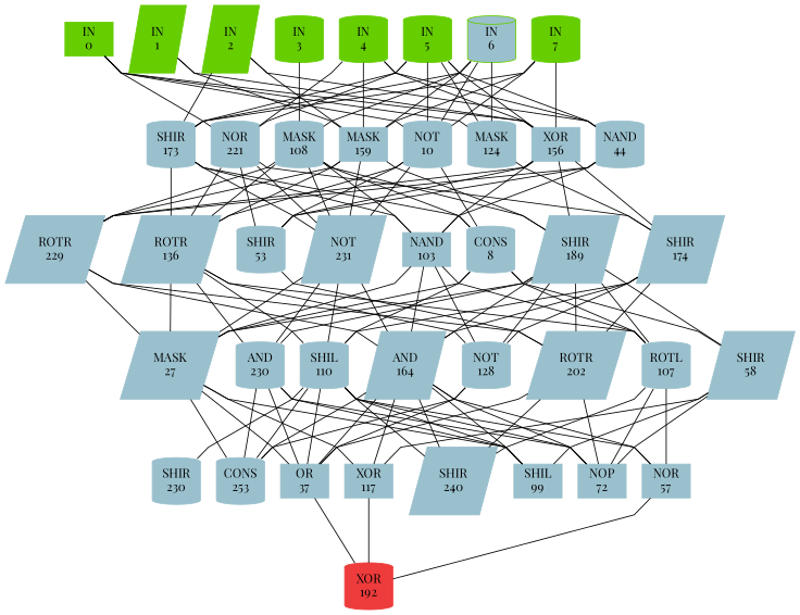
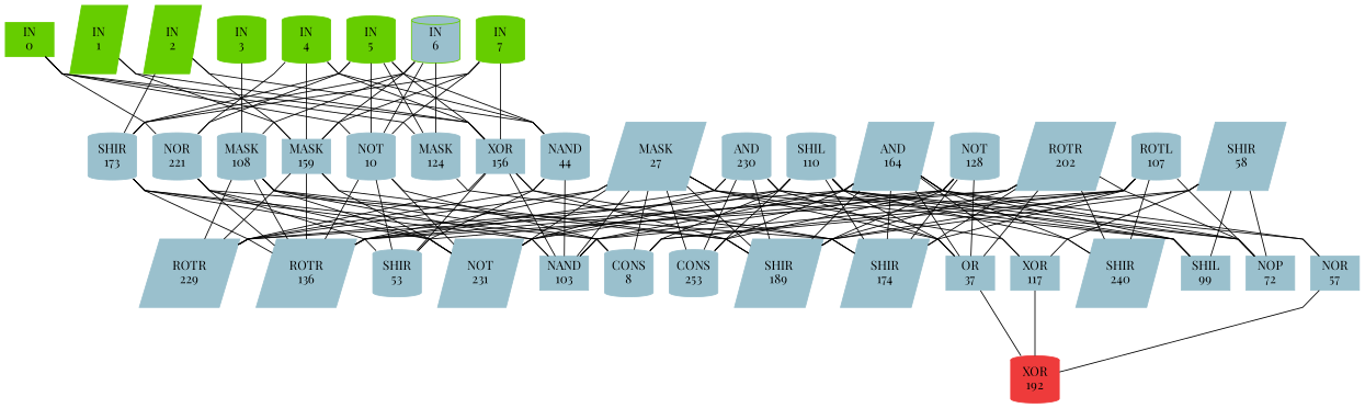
  graph {
    fontname="Playfair Display"
    ordering=out
    rankdir=BT
    ranksep=0.75
    splines=polyline
    node [color=lightblue3 fontname="Playfair Display" shape=cylinder style=filled]
    edge [fontname="Playfair Display" style=solid]
    n1 [color=chartreuse3 label="IN\n0" shape=box]
    n2 [color=chartreuse3 label="IN\n1" shape=parallelogram]
    n3 [color=chartreuse3 label="IN\n2" shape=parallelogram]
    n4 [color=chartreuse3 label="IN\n3"]
    n5 [color=chartreuse3 label="IN\n4"]
    n6 [color=chartreuse3 label="IN\n5"]
    n7 [color=chartreuse3 fillcolor=lightblue3 label="IN\n6"]
    n8 [color=chartreuse3 label="IN\n7"]
    n9 [label="SHIR\n173"]
    n10 [label="NOR\n221"]
    n11 [label="MASK\n108"]
    n12 [label="MASK\n159" shape=box]
    n13 [label="NOT\n10"]
    n14 [label="MASK\n124"]
    n15 [label="XOR\n156" shape=box]
    n16 [label="NAND\n44"]
    n17 [label="ROTR\n229" shape=parallelogram]
    n18 [label="ROTR\n136" shape=parallelogram]
    n19 [label="SHIR\n53"]
    n20 [label="NOT\n231" shape=parallelogram]
    n21 [label="NAND\n103" shape=box]
    n22 [label="CONS\n8"]
    n23 [label="SHIR\n189" shape=parallelogram]
    n24 [label="SHIR\n174" shape=parallelogram]
    n25 [label="MASK\n27" shape=parallelogram]
    n26 [label="AND\n230"]
    n27 [label="SHIL\n110"]
    n28 [label="AND\n164" shape=parallelogram]
    n29 [label="NOT\n128"]
    n30 [label="ROTR\n202" shape=parallelogram]
    n31 [label="ROTL\n107"]
    n32 [label="SHIR\n58" shape=parallelogram]
-   n33 [label="SHIR\n230"]
    n34 [label="CONS\n253"]
    n35 [label="OR\n37" shape=box]
    n36 [label="XOR\n117" shape=box]
    n37 [label="SHIR\n240" shape=parallelogram]
    n38 [label="SHIL\n99" shape=box]
    n39 [label="NOP\n72" shape=box]
    n40 [label="NOR\n57" shape=box]
    n41 [color=brown2 label="XOR\n192"]
    subgraph sub_1 {
      rank=same
      n1
      n2
      n3
      n4
      n5
      n6
      n7
      n8
    }
    subgraph sub_2 {
      rank=same
      n9
      n10
      n11
      n12
      n13
      n14
      n15
      n16
    }
    subgraph sub_3 {
      rank=same
      n17
      n18
      n19
      n20
      n21
      n22
      n23
      n24
    }
    subgraph sub_4 {
      rank=same
      n25
      n26
      n27
      n28
      n29
      n30
      n31
      n32
    }
    subgraph sub_5 {
      rank=same
-     n33
      n34
      n35
      n36
      n37
      n38
      n39
      n40
    }
    subgraph sub_6 {
      rank=same
      n41
    }
    n1 -- n2 [style=invis]
    n2 -- n3 [style=invis]
    n3 -- n4 [style=invis]
    n4 -- n5 [style=invis]
    n5 -- n6 [style=invis]
    n6 -- n7 [style=invis]
    n7 -- n8 [style=invis]
    n9 -- n3
    n9 -- n6
    n9 -- n7
    n9 -- n8
    n9 -- n10 [style=invis]
    n10 -- n1
    n10 -- n5
    n10 -- n6
    n10 -- n11 [style=invis]
    n11 -- n4
    n11 -- n7
    n11 -- n12 [style=invis]
    n12 -- n2
    n12 -- n3
    n12 -- n5
    n12 -- n7
    n12 -- n8
    n12 -- n13 [style=invis]
    n13 -- n1
    n13 -- n6
    n13 -- n7
    n13 -- n8
    n13 -- n14 [style=invis]
    n14 -- n1
    n14 -- n6
    n14 -- n7
    n14 -- n15 [style=invis]
    n15 -- n1
    n15 -- n2
    n15 -- n5
    n15 -- n6
    n15 -- n8
    n15 -- n16 [style=invis]
    n16 -- n3
    n16 -- n5
    n16 -- n6
    n17 -- n11
    n17 -- n12
    n17 -- n15
    n17 -- n16
    n17 -- n18 [style=invis]
    n18 -- n9
    n18 -- n10
    n18 -- n11
    n18 -- n12
    n18 -- n13
    n18 -- n19 [style=invis]
    n19 -- n10
    n19 -- n13
    n19 -- n15
    n19 -- n16
    n19 -- n20 [style=invis]
    n20 -- n9
    n20 -- n10
    n20 -- n11
    n20 -- n12
    n20 -- n13
    n20 -- n21 [style=invis]
    n21 -- n9
    n21 -- n11
    n21 -- n15
    n21 -- n16
    n21 -- n22 [style=invis]
    n22 -- n9
    n22 -- n11
    n22 -- n13
    n22 -- n23 [style=invis]
    n23 -- n11
    n23 -- n12
    n23 -- n15
    n23 -- n24 [style=invis]
    n24 -- n10
    n24 -- n14
    n24 -- n15
    n25 -- n17
    n25 -- n18
    n25 -- n20
    n25 -- n21
    n25 -- n22
    n25 -- n23
    n25 -- n26 [style=invis]
    n26 -- n18
    n26 -- n20
    n26 -- n23
    n26 -- n27 [style=invis]
    n27 -- n18
    n27 -- n20
    n27 -- n22
    n27 -- n24
    n27 -- n28 [style=invis]
    n28 -- n17
    n28 -- n20
    n28 -- n21
    n28 -- n23
    n28 -- n24
    n28 -- n29 [style=invis]
    n29 -- n18
    n29 -- n21
    n29 -- n23
    n29 -- n24
    n29 -- n30 [style=invis]
    n30 -- n17
    n30 -- n19
    n30 -- n23
    n30 -- n24
    n30 -- n31 [style=invis]
    n31 -- n18
    n31 -- n21
    n31 -- n22
    n31 -- n23
    n31 -- n32 [style=invis]
    n32 -- n22
    n32 -- n23
-   n33 -- n27
-   n33 -- n34 [style=invis]
    n34 -- n25
    n34 -- n26
    n34 -- n27
    n34 -- n28
    n34 -- n29
    n34 -- n35 [style=invis]
    n35 -- n25
    n35 -- n26
    n35 -- n27
    n35 -- n28
    n35 -- n29
    n35 -- n30
    n35 -- n36 [style=invis]
    n36 -- n25
    n36 -- n28
    n36 -- n32
    n36 -- n37 [style=invis]
    n37 -- n27
    n37 -- n28
    n37 -- n30
    n37 -- n31
    n37 -- n38 [style=invis]
    n38 -- n25
    n38 -- n26
    n38 -- n27
    n38 -- n28
    n38 -- n32
    n38 -- n39 [style=invis]
    n39 -- n26
    n39 -- n27
    n39 -- n28
    n39 -- n30
    n39 -- n31
    n39 -- n32
    n39 -- n40 [style=invis]
    n40 -- n27
    n40 -- n28
-   n40 -- n31
+   n24 -- n31
    n41 -- n35
    n41 -- n36
    n41 -- n40
    n41 -- n41 [style=invis]
  }
